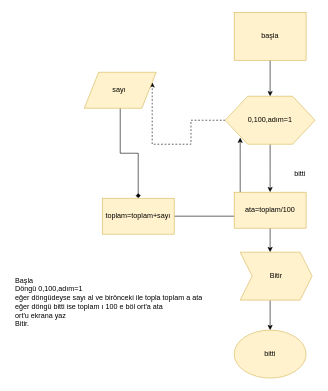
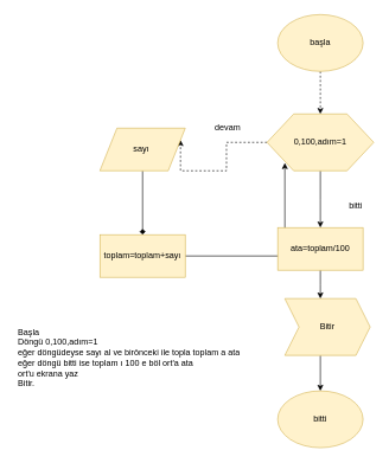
  <mxCell id="0" />
  <mxCell id="1" parent="0" />
  <mxCell id="2" value="&lt;h1&gt;&lt;br&gt;&lt;/h1&gt;&lt;div&gt;Başla&lt;/div&gt;&lt;div&gt;Döngü 0,100,adım=1&lt;/div&gt;&lt;div&gt;eğer döngüdeyse sayı al ve birönceki ile topla toplam a ata&lt;/div&gt;&lt;div&gt;eğer döngü bitti ise toplam ı 100 e böl ort'a ata&lt;/div&gt;&lt;div&gt;ort'u ekrana yaz&lt;/div&gt;&lt;div&gt;Bitir.&lt;/div&gt;&lt;div&gt;&lt;br&gt;&lt;/div&gt;" style="text;html=1;strokeColor=none;fillColor=none;spacing=5;spacingTop=-20;whiteSpace=wrap;overflow=hidden;rounded=0;" parent="1" vertex="1"><mxGeometry x="20" y="410" width="330" height="200" as="geometry" /></mxCell>
- <mxCell id="3" style="edgeStyle=orthogonalEdgeStyle;rounded=0;orthogonalLoop=1;jettySize=auto;html=1;exitX=0.5;exitY=1;exitDx=0;exitDy=0;" parent="1" source="4" target="7" edge="1"><mxGeometry relative="1" as="geometry" /></mxCell>
- <mxCell id="4" value="başla" style="whiteSpace=wrap;html=1;fillColor=#fff2cc;strokeColor=#d6b656;rounded=0;" parent="1" vertex="1"><mxGeometry x="390" y="20" width="120" height="80" as="geometry" /></mxCell>
+ <mxCell id="3" style="edgeStyle=orthogonalEdgeStyle;rounded=0;orthogonalLoop=1;jettySize=auto;html=1;exitX=0.5;exitY=1;exitDx=0;exitDy=0;dashed=1;" parent="1" source="4" target="7" edge="1"><mxGeometry relative="1" as="geometry" /></mxCell>
+ <mxCell id="4" value="başla" style="ellipse;whiteSpace=wrap;html=1;fillColor=#fff2cc;strokeColor=#d6b656;" parent="1" vertex="1"><mxGeometry x="390" y="20" width="120" height="80" as="geometry" /></mxCell>
  <mxCell id="5" style="edgeStyle=orthogonalEdgeStyle;rounded=0;orthogonalLoop=1;jettySize=auto;html=1;entryX=1;entryY=0.25;entryDx=0;entryDy=0;dashed=1;" parent="1" source="7" target="11" edge="1"><mxGeometry relative="1" as="geometry"><mxPoint x="280" y="200" as="targetPoint" /><Array as="points"><mxPoint x="318" y="200" /><mxPoint x="318" y="240" /><mxPoint x="253" y="240" /></Array></mxGeometry></mxCell>
  <mxCell id="6" value="" style="edgeStyle=orthogonalEdgeStyle;rounded=0;orthogonalLoop=1;jettySize=auto;html=1;" parent="1" source="7" edge="1"><mxGeometry relative="1" as="geometry"><mxPoint x="450" y="320" as="targetPoint" /></mxGeometry></mxCell>
  <mxCell id="7" value="0,100,adım=1" style="shape=hexagon;perimeter=hexagonPerimeter2;whiteSpace=wrap;html=1;fillColor=#fff2cc;strokeColor=#d6b656;" parent="1" vertex="1"><mxGeometry x="375" y="160" width="150" height="80" as="geometry" /></mxCell>
+ <mxCell id="8" value="devam" style="text;html=1;strokeColor=none;fillColor=none;align=center;verticalAlign=middle;whiteSpace=wrap;rounded=0;" parent="1" vertex="1"><mxGeometry x="300" y="170" width="40" height="20" as="geometry" /></mxCell>
  <mxCell id="9" value="bitti" style="text;html=1;strokeColor=none;fillColor=none;align=center;verticalAlign=middle;whiteSpace=wrap;rounded=0;" parent="1" vertex="1"><mxGeometry x="480" y="280" width="40" height="20" as="geometry" /></mxCell>
  <mxCell id="10" style="edgeStyle=orthogonalEdgeStyle;rounded=0;orthogonalLoop=1;jettySize=auto;html=1;endArrow=diamond;" parent="1" source="11" target="13" edge="1"><mxGeometry relative="1" as="geometry" /></mxCell>
- <mxCell id="11" value="sayı&amp;nbsp;" style="shape=parallelogram;perimeter=parallelogramPerimeter;whiteSpace=wrap;html=1;fillColor=#fff2cc;strokeColor=#d6b656;" parent="1" vertex="1"><mxGeometry x="140" y="120" width="120" height="60" as="geometry" /></mxCell>
+ <mxCell id="11" value="sayı&amp;nbsp;" style="shape=parallelogram;perimeter=parallelogramPerimeter;whiteSpace=wrap;html=1;fillColor=#fff2cc;strokeColor=#d6b656;" parent="1" vertex="1"><mxGeometry x="140" y="180" width="120" height="60" as="geometry" /></mxCell>
  <mxCell id="12" style="edgeStyle=orthogonalEdgeStyle;rounded=0;orthogonalLoop=1;jettySize=auto;html=1;entryX=0.167;entryY=0.863;entryDx=0;entryDy=0;entryPerimeter=0;" parent="1" source="13" target="7" edge="1"><mxGeometry relative="1" as="geometry"><mxPoint x="320" y="290" as="targetPoint" /></mxGeometry></mxCell>
- <mxCell id="13" value="toplam=toplam+sayı" style="rounded=0;whiteSpace=wrap;html=1;fillColor=#fff2cc;strokeColor=#d6b656;" parent="1" vertex="1"><mxGeometry x="170" y="330" width="120" height="60" as="geometry" /></mxCell>
+ <mxCell id="13" value="toplam=toplam+sayı" style="rounded=0;whiteSpace=wrap;html=1;fillColor=#fff2cc;strokeColor=#d6b656;" parent="1" vertex="1"><mxGeometry x="140" y="330" width="120" height="60" as="geometry" /></mxCell>
  <mxCell id="14" style="edgeStyle=orthogonalEdgeStyle;rounded=0;orthogonalLoop=1;jettySize=auto;html=1;" parent="1" source="15" edge="1"><mxGeometry relative="1" as="geometry"><mxPoint x="450" y="420" as="targetPoint" /></mxGeometry></mxCell>
  <mxCell id="15" value="ata=toplam/100" style="rounded=0;whiteSpace=wrap;html=1;fillColor=#fff2cc;strokeColor=#d6b656;" parent="1" vertex="1"><mxGeometry x="390" y="320" width="120" height="60" as="geometry" /></mxCell>
  <mxCell id="16" style="edgeStyle=orthogonalEdgeStyle;rounded=0;orthogonalLoop=1;jettySize=auto;html=1;" parent="1" edge="1"><mxGeometry relative="1" as="geometry"><mxPoint x="450" y="550" as="targetPoint" /><mxPoint x="450" y="500" as="sourcePoint" /></mxGeometry></mxCell>
  <mxCell id="17" value="bitti" style="ellipse;whiteSpace=wrap;html=1;fillColor=#fff2cc;strokeColor=#d6b656;" parent="1" vertex="1"><mxGeometry x="390" y="550" width="120" height="80" as="geometry" /></mxCell>
  <mxCell id="18" value="Bitir" style="shape=step;perimeter=stepPerimeter;whiteSpace=wrap;html=1;fixedSize=1;fillColor=#fff2cc;strokeColor=#d6b656;" vertex="1" parent="1"><mxGeometry x="400" y="420" width="120" height="80" as="geometry" /></mxCell>
